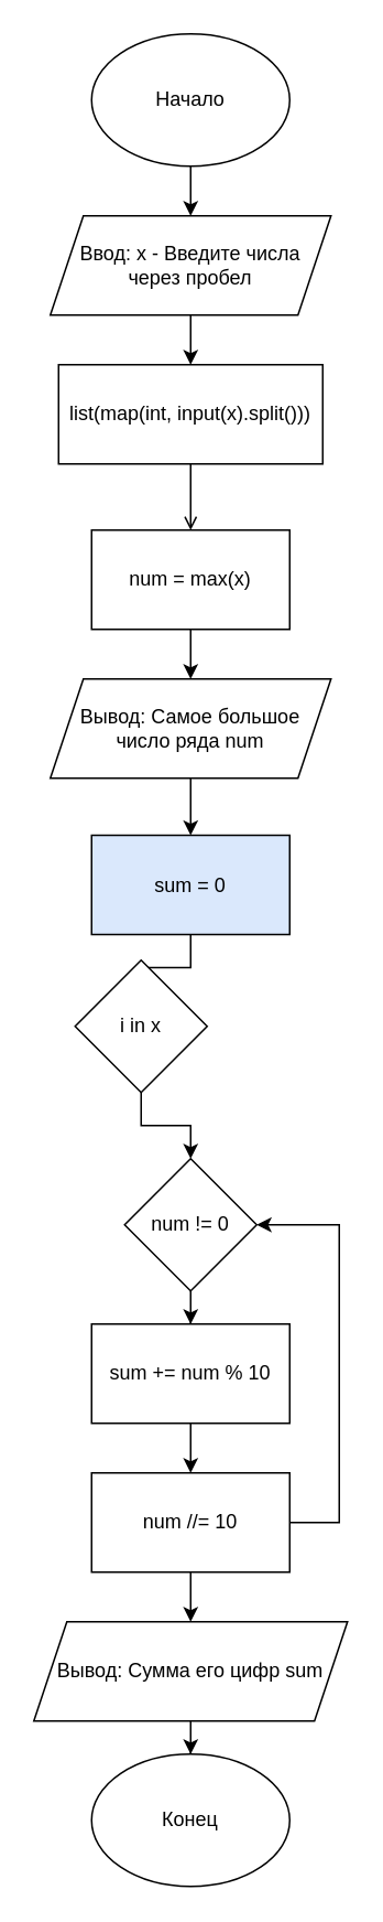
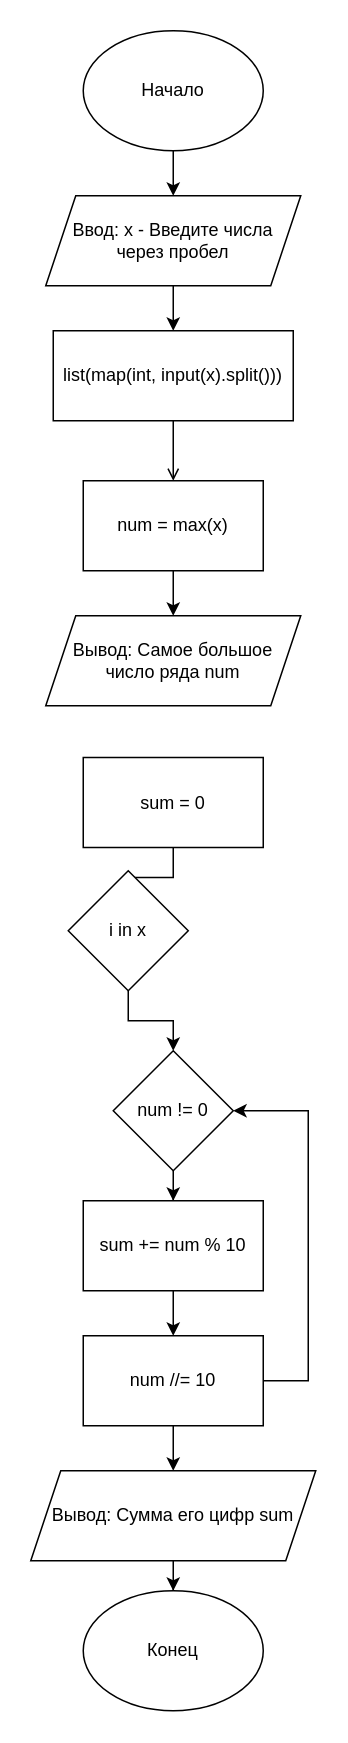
  <mxCell id="0" />
  <mxCell id="1" parent="0" />
  <mxCell id="2" style="edgeStyle=orthogonalEdgeStyle;rounded=0;orthogonalLoop=1;jettySize=auto;html=1;entryX=0.5;entryY=0;entryDx=0;entryDy=0;" edge="1" parent="1" source="3" target="5"><mxGeometry relative="1" as="geometry" /></mxCell>
  <mxCell id="3" value="Начало" style="ellipse;whiteSpace=wrap;html=1;" vertex="1" parent="1"><mxGeometry x="55" y="20" width="120" height="80" as="geometry" /></mxCell>
  <mxCell id="4" style="edgeStyle=orthogonalEdgeStyle;rounded=0;orthogonalLoop=1;jettySize=auto;html=1;entryX=0.5;entryY=0;entryDx=0;entryDy=0;" edge="1" parent="1" source="5" target="7"><mxGeometry relative="1" as="geometry" /></mxCell>
  <mxCell id="5" value="Ввод: х - Введите числа через пробел" style="shape=parallelogram;perimeter=parallelogramPerimeter;whiteSpace=wrap;html=1;fixedSize=1;" vertex="1" parent="1"><mxGeometry x="30" y="130" width="170" height="60" as="geometry" /></mxCell>
  <mxCell id="6" style="edgeStyle=orthogonalEdgeStyle;rounded=0;orthogonalLoop=1;jettySize=auto;html=1;entryX=0.5;entryY=0;entryDx=0;entryDy=0;endArrow=open;" edge="1" parent="1" source="7" target="9"><mxGeometry relative="1" as="geometry" /></mxCell>
  <mxCell id="7" value="list(map(int, input(x).split()))" style="rounded=0;whiteSpace=wrap;html=1;" vertex="1" parent="1"><mxGeometry x="35" y="220" width="160" height="60" as="geometry" /></mxCell>
  <mxCell id="8" style="edgeStyle=orthogonalEdgeStyle;rounded=0;orthogonalLoop=1;jettySize=auto;html=1;entryX=0.5;entryY=0;entryDx=0;entryDy=0;" edge="1" parent="1" source="9" target="11"><mxGeometry relative="1" as="geometry" /></mxCell>
  <mxCell id="9" value="num = max(x)" style="rounded=0;whiteSpace=wrap;html=1;" vertex="1" parent="1"><mxGeometry x="55" y="320" width="120" height="60" as="geometry" /></mxCell>
- <mxCell id="10" style="edgeStyle=orthogonalEdgeStyle;rounded=0;orthogonalLoop=1;jettySize=auto;html=1;entryX=0.5;entryY=0;entryDx=0;entryDy=0;" edge="1" parent="1" source="11" target="13"><mxGeometry relative="1" as="geometry" /></mxCell>
  <mxCell id="11" value="Вывод: Самое большое число ряда num" style="shape=parallelogram;perimeter=parallelogramPerimeter;whiteSpace=wrap;html=1;fixedSize=1;" vertex="1" parent="1"><mxGeometry x="30" y="410" width="170" height="60" as="geometry" /></mxCell>
  <mxCell id="12" style="edgeStyle=orthogonalEdgeStyle;rounded=0;orthogonalLoop=1;jettySize=auto;html=1;entryX=0.5;entryY=0;entryDx=0;entryDy=0;" edge="1" parent="1" source="13" target="15"><mxGeometry relative="1" as="geometry" /></mxCell>
- <mxCell id="13" value="sum = 0" style="rounded=0;whiteSpace=wrap;html=1;fillColor=#dae8fc;" vertex="1" parent="1"><mxGeometry x="55" y="504.5" width="120" height="60" as="geometry" /></mxCell>
+ <mxCell id="13" value="sum = 0" style="rounded=0;whiteSpace=wrap;html=1;" vertex="1" parent="1"><mxGeometry x="55" y="504.5" width="120" height="60" as="geometry" /></mxCell>
  <mxCell id="14" style="edgeStyle=orthogonalEdgeStyle;rounded=0;orthogonalLoop=1;jettySize=auto;html=1;entryX=0.5;entryY=0;entryDx=0;entryDy=0;" edge="1" parent="1" source="15" target="17"><mxGeometry relative="1" as="geometry" /></mxCell>
  <mxCell id="15" value="i in x" style="rhombus;whiteSpace=wrap;html=1;" vertex="1" parent="1"><mxGeometry x="45" y="580" width="80" height="80" as="geometry" /></mxCell>
  <mxCell id="16" style="edgeStyle=orthogonalEdgeStyle;rounded=0;orthogonalLoop=1;jettySize=auto;html=1;entryX=0.5;entryY=0;entryDx=0;entryDy=0;" edge="1" parent="1" source="17" target="19"><mxGeometry relative="1" as="geometry" /></mxCell>
  <mxCell id="17" value="num != 0" style="rhombus;whiteSpace=wrap;html=1;" vertex="1" parent="1"><mxGeometry x="75" y="700" width="80" height="80" as="geometry" /></mxCell>
  <mxCell id="18" style="edgeStyle=orthogonalEdgeStyle;rounded=0;orthogonalLoop=1;jettySize=auto;html=1;entryX=0.5;entryY=0;entryDx=0;entryDy=0;" edge="1" parent="1" source="19" target="22"><mxGeometry relative="1" as="geometry" /></mxCell>
  <mxCell id="19" value="sum += num % 10" style="rounded=0;whiteSpace=wrap;html=1;" vertex="1" parent="1"><mxGeometry x="55" y="800" width="120" height="60" as="geometry" /></mxCell>
  <mxCell id="20" style="edgeStyle=orthogonalEdgeStyle;rounded=0;orthogonalLoop=1;jettySize=auto;html=1;entryX=0.5;entryY=0;entryDx=0;entryDy=0;" edge="1" parent="1" source="22" target="24"><mxGeometry relative="1" as="geometry" /></mxCell>
  <mxCell id="21" style="edgeStyle=orthogonalEdgeStyle;rounded=0;orthogonalLoop=1;jettySize=auto;html=1;entryX=1;entryY=0.5;entryDx=0;entryDy=0;" edge="1" parent="1" source="22" target="17"><mxGeometry relative="1" as="geometry"><Array as="points"><mxPoint x="205" y="920" /><mxPoint x="205" y="740" /></Array></mxGeometry></mxCell>
  <mxCell id="22" value="num //= 10" style="rounded=0;whiteSpace=wrap;html=1;" vertex="1" parent="1"><mxGeometry x="55" y="890" width="120" height="60" as="geometry" /></mxCell>
  <mxCell id="23" style="edgeStyle=orthogonalEdgeStyle;rounded=0;orthogonalLoop=1;jettySize=auto;html=1;entryX=0.5;entryY=0;entryDx=0;entryDy=0;" edge="1" parent="1" source="24" target="25"><mxGeometry relative="1" as="geometry" /></mxCell>
  <mxCell id="24" value="Вывод: Сумма его цифр sum" style="shape=parallelogram;perimeter=parallelogramPerimeter;whiteSpace=wrap;html=1;fixedSize=1;" vertex="1" parent="1"><mxGeometry x="20" y="980" width="190" height="60" as="geometry" /></mxCell>
  <mxCell id="25" value="Конец" style="ellipse;whiteSpace=wrap;html=1;" vertex="1" parent="1"><mxGeometry x="55" y="1060" width="120" height="80" as="geometry" /></mxCell>
